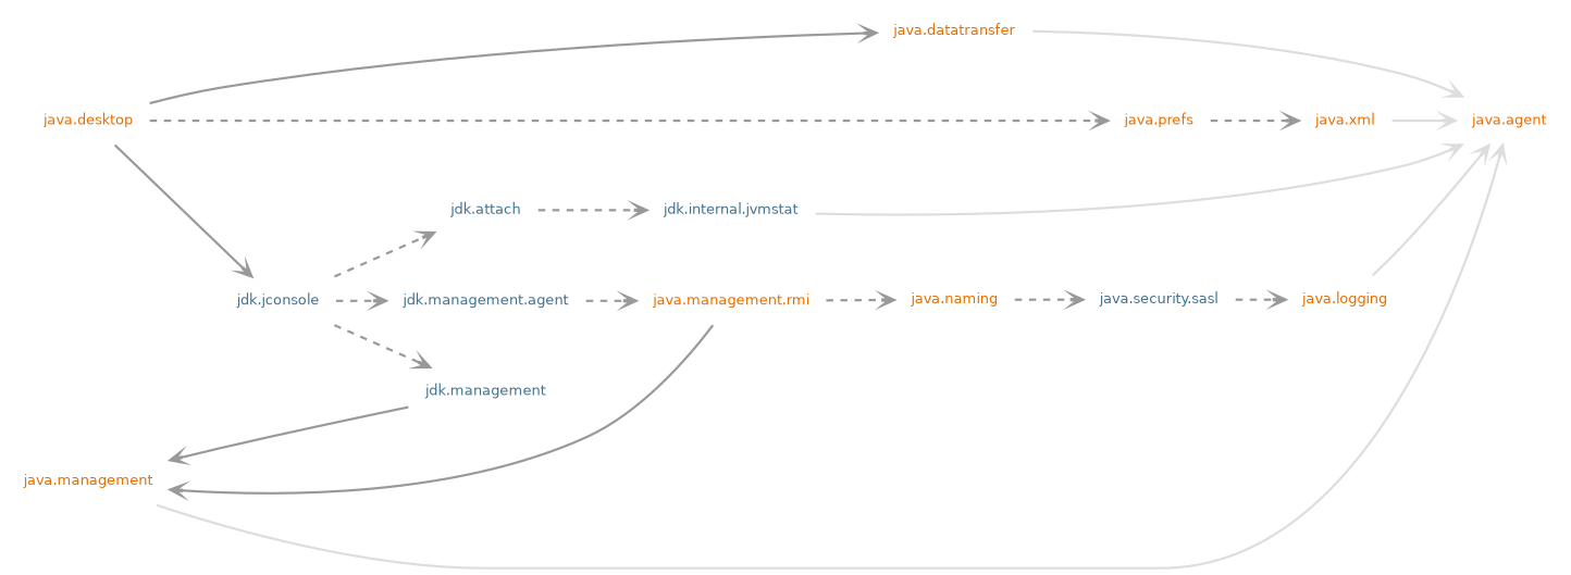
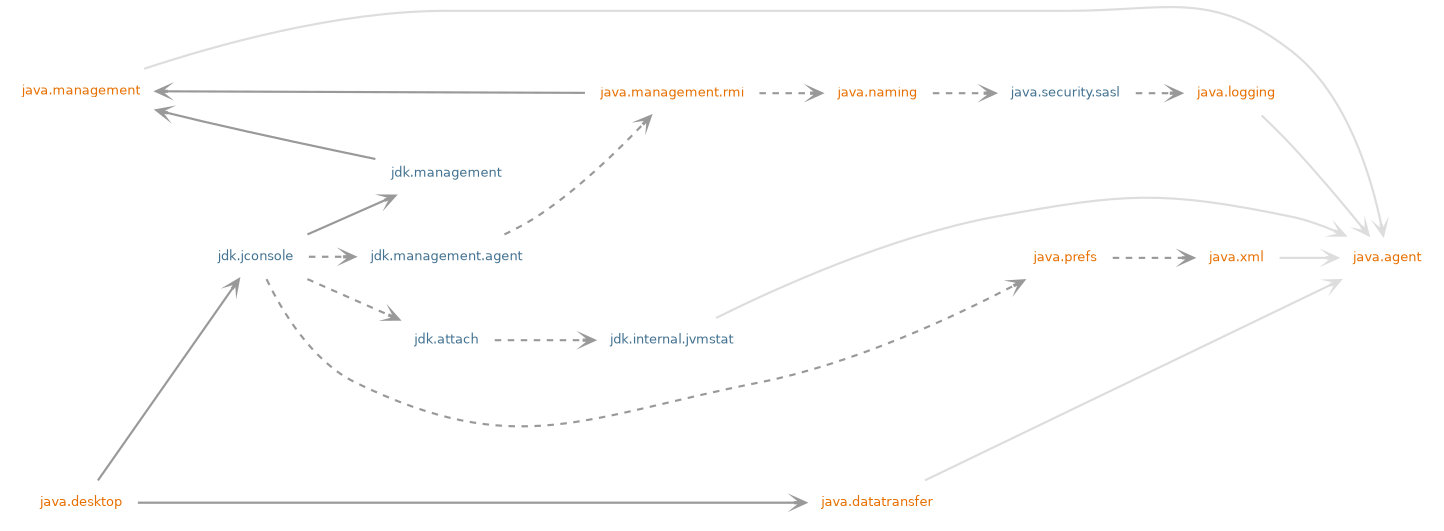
  digraph {
    fontname="DejaVu Sans"
    nodesep=.5
    pencolor=transparent
    rankdir=LR
    ranksep=0.600000
    node [fontcolor="#e76f00" fontname="DejaVu Sans" fontsize=12 group=java margin=".2,.2" shape=plaintext]
    edge [arrowhead=open arrowsize=1 color="#999999" fontname="DejaVu Sans" penwidth=2 weight=10 style=dashed]
    "java.logging"
    "java.xml"
    "java.desktop"
    "java.management"
    n5 [label="java.agent"]
    "java.datatransfer"
    "java.management.rmi"
    "java.naming"
    "java.prefs"
    "java.security.sasl" [fontcolor="#437291"]
    "jdk.attach" [fontcolor="#437291" group=jdk]
    "jdk.internal.jvmstat" [fontcolor="#437291" group=jdk]
    "jdk.jconsole" [fontcolor="#437291" group=jdk]
    "jdk.management" [fontcolor="#437291" group=jdk]
    "jdk.management.agent" [fontcolor="#437291" group=jdk]
    subgraph sub_1 {
      rank=same
      "java.logging"
      "java.xml"
    }
    subgraph sub_2 {
      rank=same
      "java.desktop"
      "java.management"
    }
    subgraph sub_3 {
      "java.logging"
      "java.xml"
      "java.desktop"
      "java.management"
      n5
      "java.datatransfer"
      "java.management.rmi"
      "java.naming"
      "java.prefs"
      "java.security.sasl"
    }
    subgraph sub_4 {
      "jdk.attach"
      "jdk.internal.jvmstat"
      "jdk.jconsole"
      "jdk.management"
      "jdk.management.agent"
    }
    "java.logging" -> n5 [color="#dddddd" style=""]
    "java.xml" -> n5 [color="#dddddd" weight=10000 style=""]
    "java.desktop" -> "java.datatransfer" [style=""]
-   "java.desktop" -> "java.prefs"
+   "jdk.jconsole" -> "java.prefs"
    "java.desktop" -> "jdk.jconsole" [weight="" style=""]
    "java.management" -> n5 [color="#dddddd" style=""]
    "java.datatransfer" -> n5 [color="#dddddd" style=""]
    "java.management.rmi" -> "java.management" [style=""]
    "java.management.rmi" -> "java.naming"
    "java.naming" -> "java.security.sasl"
    "java.prefs" -> "java.xml"
    "java.security.sasl" -> "java.logging"
    "jdk.attach" -> "jdk.internal.jvmstat" [weight=""]
    "jdk.internal.jvmstat" -> n5 [color="#dddddd" weight="" style=""]
    "jdk.jconsole" -> "jdk.attach" [weight=""]
-   "jdk.jconsole" -> "jdk.management" [weight=""]
+   "jdk.jconsole" -> "jdk.management" [style=solid weight=""]
    "jdk.jconsole" -> "jdk.management.agent" [weight=""]
    "jdk.management" -> "java.management" [weight="" style=""]
    "jdk.management.agent" -> "java.management.rmi" [weight=""]
  }
